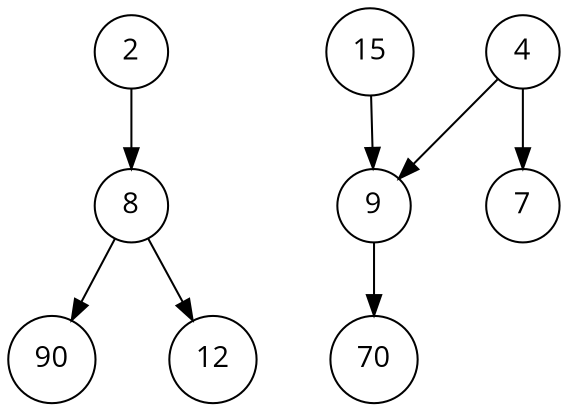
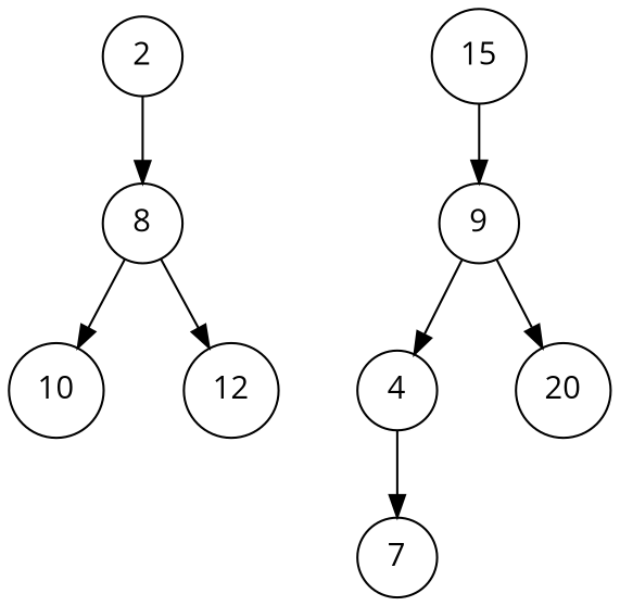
  digraph {
    fontname="Open Sans"
    nodesep=0.5
    ranksep=0.5
    node [fontname="Open Sans" shape=circle]
    edge [fontname="Open Sans"]
    2
    8
    4
    9
    7
-   10 [label=90]
+   10
    n7 [label=12]
-   20 [label=70]
+   20
    15
    2 -> 8
    8 -> 10
    8 -> n7
-   4 -> 9
+   9 -> 4
    4 -> 7
    9 -> 20
    15 -> 9
  }
